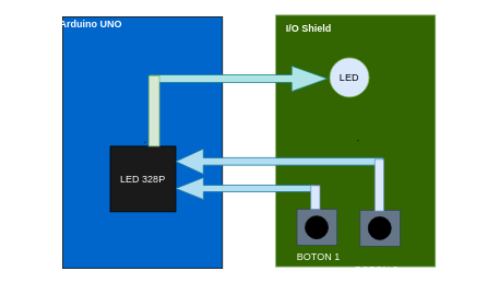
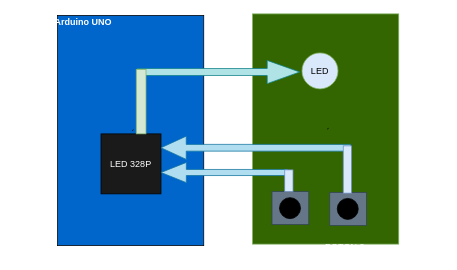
  <mxCell id="0" />
  <mxCell id="1" parent="0" />
  <mxCell id="2" value="`" style="rounded=0;whiteSpace=wrap;html=1;rotation=90;fillColor=#336600;strokeColor=#82b366;" parent="1" vertex="1"><mxGeometry x="280" y="74" width="307" height="195" as="geometry" /></mxCell>
  <mxCell id="3" value="`" style="rounded=0;whiteSpace=wrap;html=1;rotation=90;fillColor=#0066CC;" parent="1" vertex="1"><mxGeometry x="20" y="76" width="307" height="195" as="geometry" /></mxCell>
  <mxCell id="4" value="&lt;b&gt;&lt;font color=&quot;#ffffff&quot;&gt;Arduino UNO&lt;/font&gt;&lt;/b&gt;" style="text;html=1;resizable=0;autosize=1;align=center;verticalAlign=middle;points=[];fillColor=none;strokeColor=none;rounded=0;" parent="1" vertex="1"><mxGeometry x="67" y="20" width="86" height="18" as="geometry" /></mxCell>
  <mxCell id="5" value="LED 328P" style="whiteSpace=wrap;html=1;aspect=fixed;fillColor=#1A1A1A;fontColor=#FFFFFF;" parent="1" vertex="1"><mxGeometry x="134" y="178" width="80" height="80" as="geometry" /></mxCell>
  <mxCell id="6" value="LED" style="ellipse;whiteSpace=wrap;html=1;aspect=fixed;fillColor=#dae8fc;strokeColor=#82b366;" parent="1" vertex="1"><mxGeometry x="402" y="70" width="48" height="48" as="geometry" /></mxCell>
- <mxCell id="7" value="&lt;b&gt;I/O Shield&lt;/b&gt;" style="text;html=1;resizable=0;autosize=1;align=center;verticalAlign=middle;points=[];fillColor=none;strokeColor=none;rounded=0;fontColor=#FFFFFF;" parent="1" vertex="1"><mxGeometry x="343" y="25" width="65" height="18" as="geometry" /></mxCell>
  <mxCell id="8" value="" style="shape=singleArrow;whiteSpace=wrap;html=1;fillColor=#b0e3e6;strokeColor=#0e8088;" parent="1" vertex="1"><mxGeometry x="182" y="80" width="217" height="31" as="geometry" /></mxCell>
  <mxCell id="9" value="" style="rounded=0;whiteSpace=wrap;html=1;fillColor=#647687;strokeColor=#314354;fontColor=#ffffff;" parent="1" vertex="1"><mxGeometry x="362" y="255" width="49" height="44" as="geometry" /></mxCell>
  <mxCell id="10" value="" style="ellipse;whiteSpace=wrap;html=1;aspect=fixed;fillColor=#000000;" parent="1" vertex="1"><mxGeometry x="372" y="263" width="28" height="28" as="geometry" /></mxCell>
- <mxCell id="11" value="BOTON 1" style="text;html=1;resizable=0;autosize=1;align=center;verticalAlign=middle;points=[];fillColor=none;strokeColor=none;rounded=0;fontColor=#FFFFFF;" parent="1" vertex="1"><mxGeometry x="357" y="304" width="62" height="18" as="geometry" /></mxCell>
+ <mxCell id="11" value="BOTON 1" style="text;html=1;resizable=0;autosize=1;align=center;verticalAlign=middle;points=[];fillColor=none;strokeColor=none;rounded=0;fontColor=#FFFFFF;" parent="1" vertex="1"><mxGeometry x="352" y="324" width="62" height="18" as="geometry" /></mxCell>
  <mxCell id="12" value="" style="shape=singleArrow;whiteSpace=wrap;html=1;fillColor=#b1ddf0;strokeColor=#10739e;rotation=-180;" parent="1" vertex="1"><mxGeometry y="216" width="169" height="27" as="geometry" x="214" /></mxCell>
  <mxCell id="13" value="" style="whiteSpace=wrap;html=1;fillColor=#d5e8d4;strokeColor=#82b366;" parent="1" vertex="1"><mxGeometry x="181" y="92" width="13" height="86" as="geometry" /></mxCell>
  <mxCell id="14" value="" style="whiteSpace=wrap;html=1;fillColor=#dae8fc;strokeColor=#6c8ebf;" parent="1" vertex="1"><mxGeometry x="379" y="226" width="11" height="29" as="geometry" /></mxCell>
  <mxCell id="15" value="" style="rounded=0;whiteSpace=wrap;html=1;fillColor=#647687;strokeColor=#314354;fontColor=#ffffff;" vertex="1" parent="1"><mxGeometry x="439" y="256" width="49" height="44" as="geometry" /></mxCell>
  <mxCell id="16" value="" style="ellipse;whiteSpace=wrap;html=1;aspect=fixed;fillColor=#000000;" vertex="1" parent="1"><mxGeometry x="449" y="264" width="28" height="28" as="geometry" /></mxCell>
  <mxCell id="17" value="BOTON 2" style="text;html=1;resizable=0;autosize=1;align=center;verticalAlign=middle;points=[];fillColor=none;strokeColor=none;rounded=0;fontColor=#FFFFFF;" vertex="1" parent="1"><mxGeometry x="428" y="320" width="62" height="18" as="geometry" /></mxCell>
  <mxCell id="18" value="" style="shape=singleArrow;whiteSpace=wrap;html=1;fillColor=#b1ddf0;strokeColor=#10739e;rotation=-180;arrowWidth=0.29;arrowSize=0.133;" vertex="1" parent="1"><mxGeometry y="181" width="253" height="31" as="geometry" x="214" /></mxCell>
  <mxCell id="19" value="" style="whiteSpace=wrap;html=1;fillColor=#dae8fc;strokeColor=#6c8ebf;" vertex="1" parent="1"><mxGeometry x="457" y="194" width="11" height="63" as="geometry" /></mxCell>
